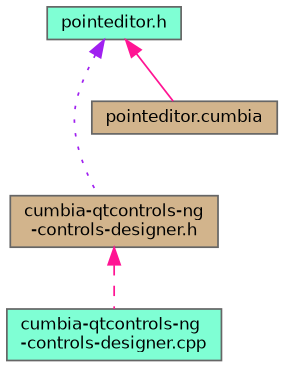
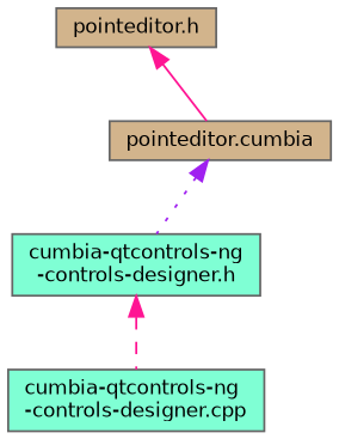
  digraph {
    node [color=grey40 fillcolor=aquamarine fontname=Helvetica fontsize=10 shape=box style=filled]
    edge [color=deeppink dir=back fontname=Helvetica fontsize=10 labelfontname=Helvetica labelfontsize=10]
-   n1 [color=gray40 fontcolor=black height=0.2 label="pointeditor.h" width=0.4]
-   n2 [fillcolor=tan height=0.2 label="cumbia-qtcontrols-ng\l-controls-designer.h" width=0.4]
+   n1 [color=gray40 fillcolor=tan fontcolor=black height=0.2 label="pointeditor.h" width=0.4]
+   n2 [height=0.2 label="cumbia-qtcontrols-ng\l-controls-designer.h" width=0.4]
    n3 [fillcolor=tan height=0.2 label="pointeditor.cumbia" width=0.4]
    n4 [height=0.2 label="cumbia-qtcontrols-ng\l-controls-designer.cpp" width=0.4]
-   n1 -> n2 [color=purple style=dotted]
+   n3 -> n2 [color=purple style=dotted]
    n1 -> n3 [style=solid]
    n2 -> n4 [style=dashed]
  }
